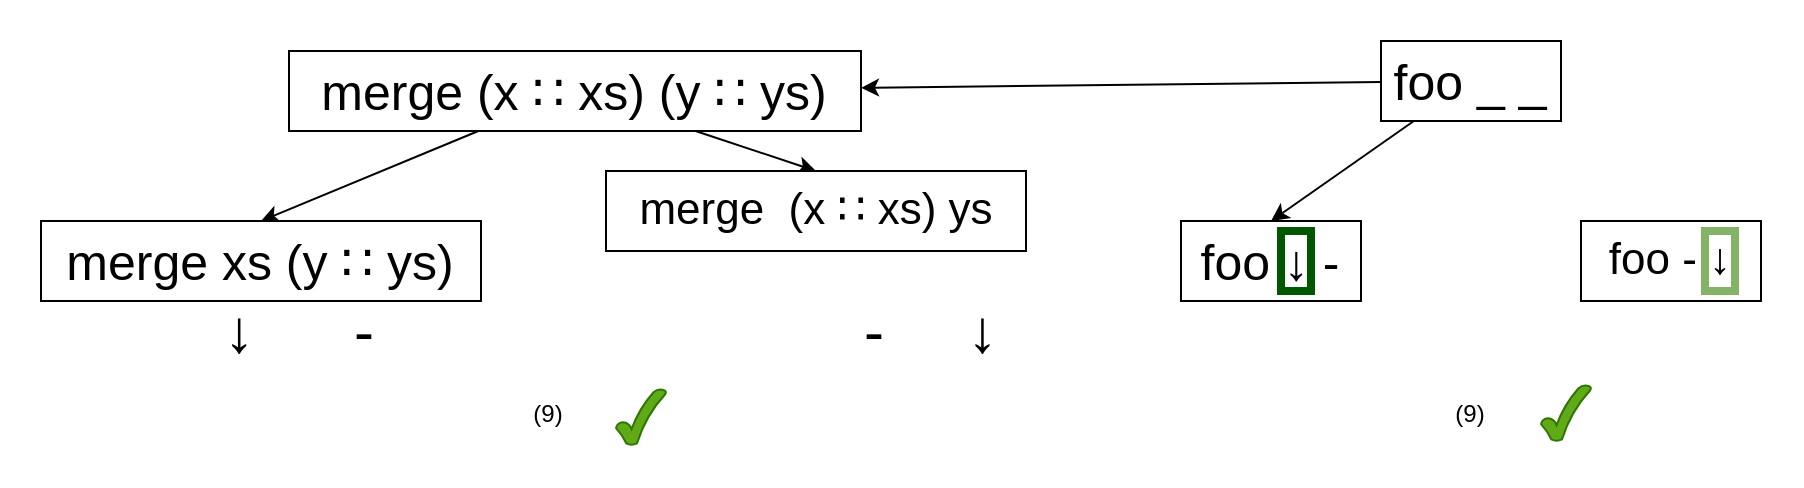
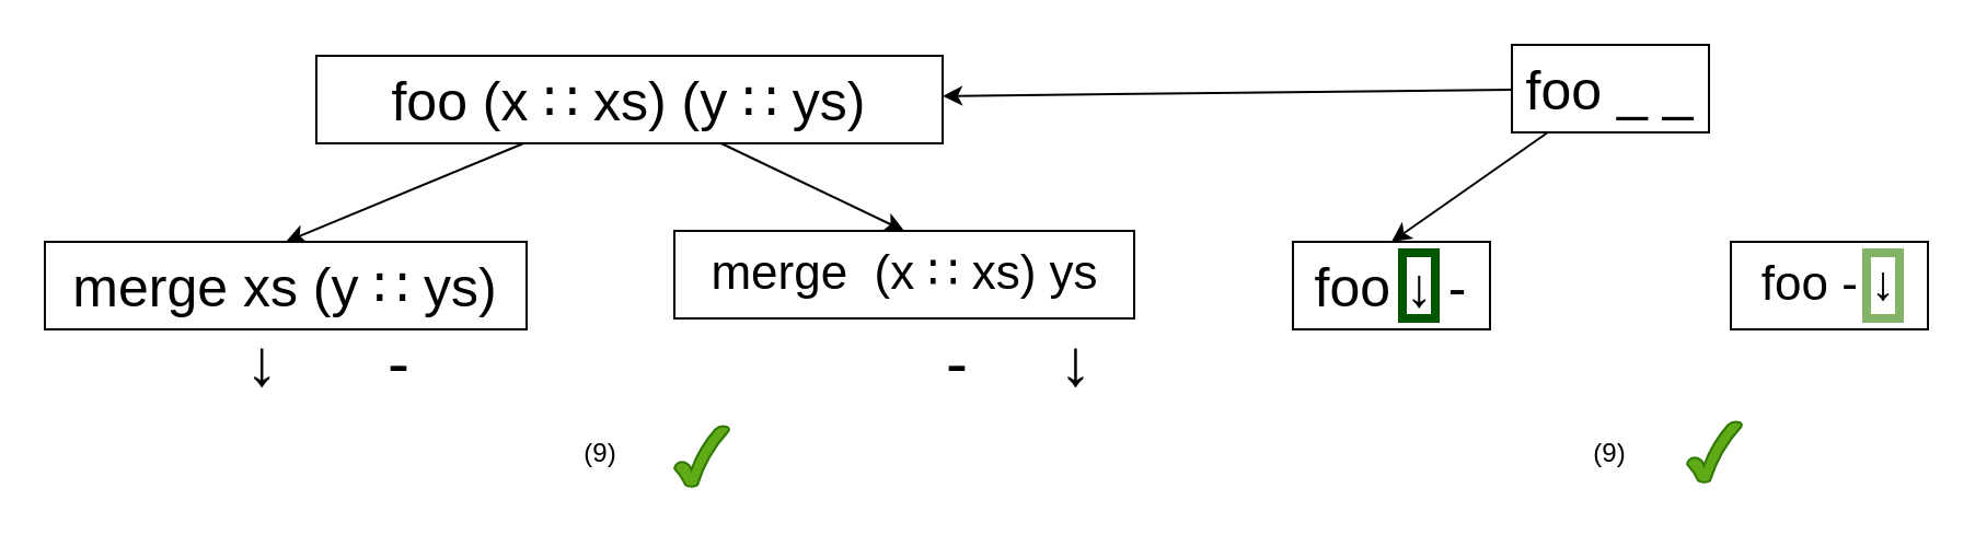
  <mxCell id="0" />
  <mxCell id="1" parent="0" />
  <mxCell id="2" style="edgeStyle=none;rounded=0;orthogonalLoop=1;jettySize=auto;html=1;entryX=0.5;entryY=0;entryDx=0;entryDy=0;" parent="1" source="4" target="5" edge="1"><mxGeometry relative="1" as="geometry" /></mxCell>
  <mxCell id="3" style="edgeStyle=none;rounded=0;orthogonalLoop=1;jettySize=auto;html=1;entryX=0.5;entryY=0;entryDx=0;entryDy=0;" parent="1" source="4" target="6" edge="1"><mxGeometry relative="1" as="geometry" /></mxCell>
- <mxCell id="4" value="merge&amp;nbsp;(x ∷ xs) (y ∷ ys)" style="rounded=0;whiteSpace=wrap;html=1;fontSize=25;" parent="1" vertex="1"><mxGeometry x="144" y="25" width="286" height="40" as="geometry" /></mxCell>
+ <mxCell id="4" value="foo&amp;nbsp;(x ∷ xs) (y ∷ ys)" style="rounded=0;whiteSpace=wrap;html=1;fontSize=25;" parent="1" vertex="1"><mxGeometry x="144" y="25" width="286" height="40" as="geometry" /></mxCell>
  <mxCell id="5" value="merge xs (y ∷ ys)" style="rounded=0;whiteSpace=wrap;html=1;fontSize=25;" parent="1" vertex="1"><mxGeometry x="20" y="110" width="220" height="40" as="geometry" /></mxCell>
- <mxCell id="6" value="merge&amp;nbsp; (x ∷ xs) ys" style="rounded=0;whiteSpace=wrap;html=1;fontSize=22;" parent="1" vertex="1"><mxGeometry x="302.5" y="85" width="210" height="40" as="geometry" /></mxCell>
+ <mxCell id="6" value="merge&amp;nbsp; (x ∷ xs) ys" style="rounded=0;whiteSpace=wrap;html=1;fontSize=22;" parent="1" vertex="1"><mxGeometry x="307.5" y="105" width="210" height="40" as="geometry" /></mxCell>
  <mxCell id="7" value="(9)" style="text;html=1;strokeColor=none;fillColor=none;align=center;verticalAlign=middle;whiteSpace=wrap;rounded=0;" parent="1" vertex="1"><mxGeometry x="244" y="192" width="60" height="30" as="geometry" /></mxCell>
  <mxCell id="8" value="" style="verticalLabelPosition=bottom;verticalAlign=top;html=1;shape=mxgraph.basic.tick;fillColor=#60a917;fontColor=#ffffff;strokeColor=#2D7600;" parent="1" vertex="1"><mxGeometry x="307.5" y="194" width="25" height="28" as="geometry" /></mxCell>
  <mxCell id="9" value="↓&amp;nbsp; &amp;nbsp; &amp;nbsp; -" style="text;html=1;strokeColor=none;fillColor=none;align=left;verticalAlign=middle;whiteSpace=wrap;rounded=0;fontSize=30;" parent="1" vertex="1"><mxGeometry x="110" y="150" width="140" height="30" as="geometry" /></mxCell>
  <mxCell id="10" value="-&amp;nbsp; &amp;nbsp; &amp;nbsp;↓" style="text;html=1;strokeColor=none;fillColor=none;align=left;verticalAlign=middle;whiteSpace=wrap;rounded=0;fontSize=30;" parent="1" vertex="1"><mxGeometry x="430" y="150" width="140" height="30" as="geometry" /></mxCell>
  <mxCell id="11" style="edgeStyle=none;rounded=0;orthogonalLoop=1;jettySize=auto;html=1;entryX=0.5;entryY=0;entryDx=0;entryDy=0;" parent="1" source="13" target="14" edge="1"><mxGeometry relative="1" as="geometry" /></mxCell>
  <mxCell id="12" style="edgeStyle=none;rounded=0;orthogonalLoop=1;jettySize=auto;html=1;" parent="1" source="13" target="4" edge="1"><mxGeometry relative="1" as="geometry" /></mxCell>
  <mxCell id="13" value="foo _ _" style="rounded=0;whiteSpace=wrap;html=1;fontSize=25;" parent="1" vertex="1"><mxGeometry x="690" y="20" width="90" height="40" as="geometry" /></mxCell>
  <mxCell id="14" value="foo&amp;nbsp;↓&amp;nbsp;-" style="rounded=0;whiteSpace=wrap;html=1;fontSize=25;" parent="1" vertex="1"><mxGeometry x="590" y="110" width="90" height="40" as="geometry" /></mxCell>
  <mxCell id="15" value="foo - ↓" style="rounded=0;whiteSpace=wrap;html=1;fontSize=22;" parent="1" vertex="1"><mxGeometry x="790" y="110" width="90" height="40" as="geometry" /></mxCell>
  <mxCell id="16" value="(9)" style="text;html=1;strokeColor=none;fillColor=none;align=center;verticalAlign=middle;whiteSpace=wrap;rounded=0;" parent="1" vertex="1"><mxGeometry x="705" y="192" width="60" height="30" as="geometry" /></mxCell>
  <mxCell id="17" value="" style="verticalLabelPosition=bottom;verticalAlign=top;html=1;shape=mxgraph.basic.tick;fillColor=#60a917;fontColor=#ffffff;strokeColor=#2D7600;" parent="1" vertex="1"><mxGeometry x="770" y="192" width="25" height="28" as="geometry" /></mxCell>
  <mxCell id="18" value="" style="rounded=0;whiteSpace=wrap;html=1;strokeWidth=4;strokeColor=#005700;fillColor=none;fontColor=#ffffff;" parent="1" vertex="1"><mxGeometry x="640" y="115" width="15" height="30" as="geometry" /></mxCell>
  <mxCell id="19" value="" style="rounded=0;whiteSpace=wrap;html=1;strokeWidth=4;strokeColor=#82b366;fillColor=none;" parent="1" vertex="1"><mxGeometry x="852" y="115" width="15" height="30" as="geometry" /></mxCell>
